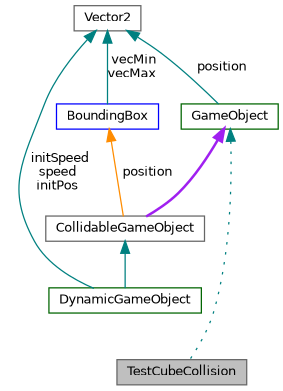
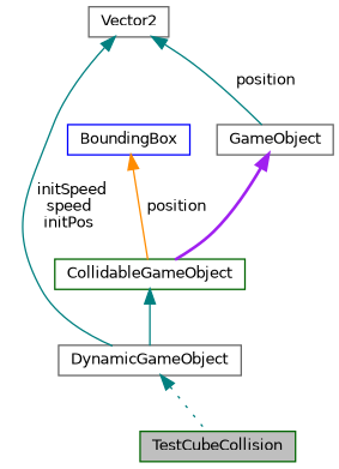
  digraph {
    node [color=gray40 fillcolor=white fontname=Helvetica fontsize=10 shape=record style=filled]
    edge [color=teal dir=back fontname=Helvetica fontsize=10 labelfontname=Helvetica labelfontsize=10 style=solid]
-   n1 [fillcolor=grey75 fontcolor=black height=0.2 label=TestCubeCollision width=0.4]
-   n2 [color=darkgreen height=0.2 label=DynamicGameObject width=0.4]
-   n3 [height=0.2 label=CollidableGameObject width=0.4]
-   n4 [color=darkgreen height=0.2 label=GameObject width=0.4]
+   n1 [color=darkgreen fillcolor=grey75 fontcolor=black height=0.2 label=TestCubeCollision width=0.4]
+   n2 [height=0.2 label=DynamicGameObject width=0.4]
+   n3 [color=darkgreen height=0.2 label=CollidableGameObject width=0.4]
+   n4 [height=0.2 label=GameObject width=0.4]
    n5 [height=0.2 label=Vector2 width=0.4]
    n6 [color=blue height=0.2 label=BoundingBox width=0.4]
-   n4 -> n1 [style=dotted]
+   n2 -> n1 [style=dotted]
    n3 -> n2
    n4 -> n3 [color=purple style=bold]
    n5 -> n2 [label=" initSpeed\nspeed\ninitPos"]
    n5 -> n4 [label=" position"]
-   n5 -> n6 [label=" vecMin\nvecMax"]
    n6 -> n3 [color=darkorange label=" position"]
  }
